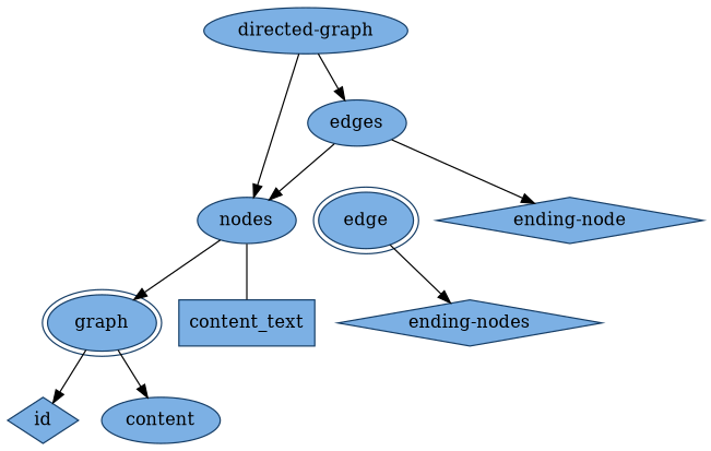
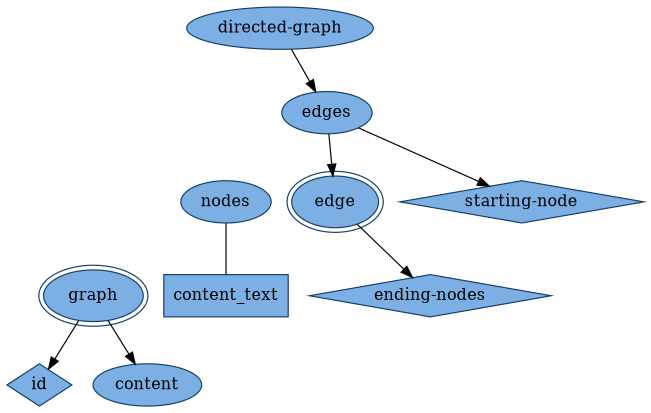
  digraph {
    node [color="#153d66" fillcolor="#7cb0e4" peripheries=1 shape=ellipse style=filled]
    edge [arrowhead=normal]
    n1 [label="directed-graph"]
    n2 [label=nodes]
    n3 [label="graph" peripheries=2]
    n4 [label=id shape=diamond]
    n5 [label=content]
    content_text [shape=box]
    n7 [label=edges]
    n8 [label="edge" peripheries=2]
-   n9 [label="ending-node" shape=diamond]
+   n9 [label="starting-node" shape=diamond]
    n10 [label="ending-nodes" shape=diamond]
    subgraph sub_1 {
      n1
    }
    subgraph sub_2 {
      n2
    }
    subgraph sub_3 {
      n3
    }
    subgraph sub_4 {
      n4
    }
    subgraph sub_5 {
      n5
    }
    subgraph sub_6 {
      content_text
    }
    subgraph sub_7 {
      n7
    }
    subgraph sub_8 {
      n8
    }
    subgraph sub_9 {
      n9
    }
    subgraph sub_10 {
      n10
    }
-   n1 -> n2
    n1 -> n7
-   n2 -> n3
    n2 -> content_text [arrowhead=none]
    n3 -> n4
    n3 -> n5
-   n7 -> n2
+   n7 -> n8
    n7 -> n9
    n8 -> n10
  }
